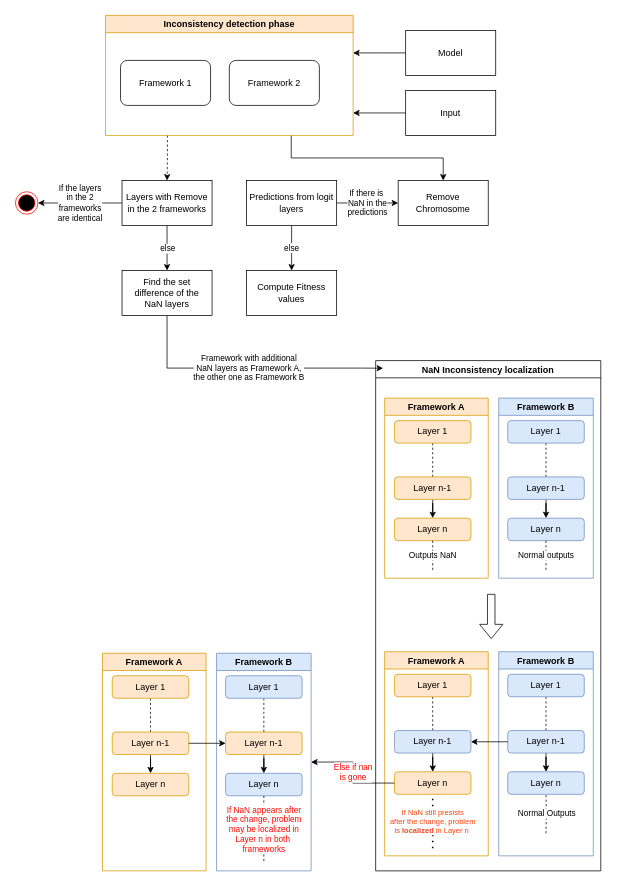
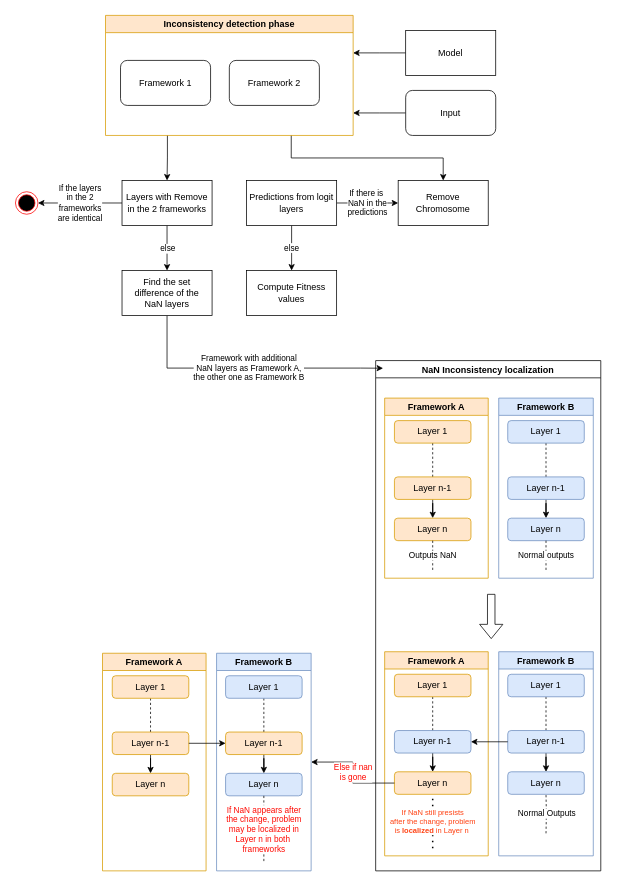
  <mxCell id="0" />
  <mxCell id="1" parent="0" />
  <mxCell id="2" value="NaN Inconsistency localization" style="swimlane;" parent="1" vertex="1"><mxGeometry x="500" y="480" width="300" height="680" as="geometry" /></mxCell>
  <mxCell id="3" value="Framework A" style="swimlane;labelBackgroundColor=none;labelBorderColor=none;fillColor=#ffe6cc;strokeColor=#d79b00;" parent="2" vertex="1"><mxGeometry x="12" y="50" width="138" height="240" as="geometry" /></mxCell>
  <mxCell id="4" style="edgeStyle=orthogonalEdgeStyle;rounded=0;orthogonalLoop=1;jettySize=auto;html=1;entryX=0.5;entryY=0;entryDx=0;entryDy=0;endArrow=none;endFill=0;dashed=1;" parent="3" source="5" target="7" edge="1"><mxGeometry relative="1" as="geometry" /></mxCell>
  <mxCell id="5" value="Layer 1" style="rounded=1;whiteSpace=wrap;html=1;labelBackgroundColor=none;labelBorderColor=none;fillColor=#ffe6cc;strokeColor=#d79b00;" parent="3" vertex="1"><mxGeometry x="13" y="30" width="102" height="30" as="geometry" /></mxCell>
  <mxCell id="6" style="edgeStyle=orthogonalEdgeStyle;rounded=0;orthogonalLoop=1;jettySize=auto;html=1;endArrow=classic;endFill=1;" parent="3" source="7" target="8" edge="1"><mxGeometry relative="1" as="geometry" /></mxCell>
  <mxCell id="7" value="Layer n-1" style="rounded=1;whiteSpace=wrap;html=1;labelBackgroundColor=none;labelBorderColor=none;fillColor=#ffe6cc;strokeColor=#d79b00;" parent="3" vertex="1"><mxGeometry x="13" y="105" width="102" height="30" as="geometry" /></mxCell>
  <mxCell id="8" value="Layer n" style="rounded=1;whiteSpace=wrap;html=1;labelBackgroundColor=none;labelBorderColor=none;fillColor=#ffe6cc;strokeColor=#d79b00;" parent="3" vertex="1"><mxGeometry x="13" y="160" width="102" height="30" as="geometry" /></mxCell>
  <mxCell id="9" value="Framework B" style="swimlane;labelBackgroundColor=none;labelBorderColor=none;fillColor=#dae8fc;strokeColor=#6c8ebf;" parent="2" vertex="1"><mxGeometry x="164" y="50" width="126" height="240" as="geometry" /></mxCell>
  <mxCell id="10" style="edgeStyle=orthogonalEdgeStyle;rounded=0;orthogonalLoop=1;jettySize=auto;html=1;entryX=0.5;entryY=0;entryDx=0;entryDy=0;dashed=1;endArrow=none;endFill=0;" parent="9" source="11" target="13" edge="1"><mxGeometry relative="1" as="geometry" /></mxCell>
  <mxCell id="11" value="Layer 1" style="rounded=1;whiteSpace=wrap;html=1;labelBackgroundColor=none;labelBorderColor=none;fillColor=#dae8fc;strokeColor=#6c8ebf;" parent="9" vertex="1"><mxGeometry x="12" y="30" width="102" height="30" as="geometry" /></mxCell>
  <mxCell id="12" style="edgeStyle=orthogonalEdgeStyle;rounded=0;orthogonalLoop=1;jettySize=auto;html=1;entryX=0.5;entryY=0;entryDx=0;entryDy=0;endArrow=classic;endFill=1;" parent="9" source="13" target="14" edge="1"><mxGeometry relative="1" as="geometry" /></mxCell>
  <mxCell id="13" value="Layer n-1" style="rounded=1;whiteSpace=wrap;html=1;labelBackgroundColor=none;labelBorderColor=none;fillColor=#dae8fc;strokeColor=#6c8ebf;" parent="9" vertex="1"><mxGeometry x="12" y="105" width="102" height="30" as="geometry" /></mxCell>
  <mxCell id="14" value="Layer n" style="rounded=1;whiteSpace=wrap;html=1;labelBackgroundColor=none;labelBorderColor=none;fillColor=#dae8fc;strokeColor=#6c8ebf;" parent="9" vertex="1"><mxGeometry x="12" y="160" width="102" height="30" as="geometry" /></mxCell>
  <mxCell id="15" value="Framework A" style="swimlane;labelBackgroundColor=none;labelBorderColor=none;fillColor=#ffe6cc;strokeColor=#d79b00;" parent="2" vertex="1"><mxGeometry x="12" y="388" width="138" height="272" as="geometry" /></mxCell>
  <mxCell id="16" style="edgeStyle=orthogonalEdgeStyle;rounded=0;orthogonalLoop=1;jettySize=auto;html=1;entryX=0.5;entryY=0;entryDx=0;entryDy=0;endArrow=none;endFill=0;dashed=1;" parent="15" source="17" target="19" edge="1"><mxGeometry relative="1" as="geometry" /></mxCell>
  <mxCell id="17" value="Layer 1" style="rounded=1;whiteSpace=wrap;html=1;labelBackgroundColor=none;labelBorderColor=none;fillColor=#ffe6cc;strokeColor=#d79b00;" parent="15" vertex="1"><mxGeometry x="13" y="30" width="102" height="30" as="geometry" /></mxCell>
  <mxCell id="18" style="edgeStyle=orthogonalEdgeStyle;rounded=0;orthogonalLoop=1;jettySize=auto;html=1;endArrow=classic;endFill=1;" parent="15" source="19" target="20" edge="1"><mxGeometry relative="1" as="geometry" /></mxCell>
  <mxCell id="19" value="Layer n-1" style="rounded=1;whiteSpace=wrap;html=1;labelBackgroundColor=none;labelBorderColor=none;fillColor=#dae8fc;strokeColor=#6c8ebf;" parent="15" vertex="1"><mxGeometry x="13" y="105" width="102" height="30" as="geometry" /></mxCell>
  <mxCell id="20" value="Layer n" style="rounded=1;whiteSpace=wrap;html=1;labelBackgroundColor=none;labelBorderColor=none;fillColor=#ffe6cc;strokeColor=#d79b00;" parent="15" vertex="1"><mxGeometry x="13" y="160" width="102" height="30" as="geometry" /></mxCell>
  <mxCell id="21" value="Framework B" style="swimlane;labelBackgroundColor=none;labelBorderColor=none;fillColor=#dae8fc;strokeColor=#6c8ebf;" parent="2" vertex="1"><mxGeometry x="164" y="388" width="126" height="272" as="geometry" /></mxCell>
  <mxCell id="22" style="edgeStyle=orthogonalEdgeStyle;rounded=0;orthogonalLoop=1;jettySize=auto;html=1;entryX=0.5;entryY=0;entryDx=0;entryDy=0;dashed=1;endArrow=none;endFill=0;" parent="21" source="23" target="25" edge="1"><mxGeometry relative="1" as="geometry" /></mxCell>
  <mxCell id="23" value="Layer 1" style="rounded=1;whiteSpace=wrap;html=1;labelBackgroundColor=none;labelBorderColor=none;fillColor=#dae8fc;strokeColor=#6c8ebf;" parent="21" vertex="1"><mxGeometry x="12" y="30" width="102" height="30" as="geometry" /></mxCell>
  <mxCell id="24" style="edgeStyle=orthogonalEdgeStyle;rounded=0;orthogonalLoop=1;jettySize=auto;html=1;entryX=0.5;entryY=0;entryDx=0;entryDy=0;endArrow=classic;endFill=1;" parent="21" source="25" target="26" edge="1"><mxGeometry relative="1" as="geometry" /></mxCell>
  <mxCell id="25" value="Layer n-1" style="rounded=1;whiteSpace=wrap;html=1;labelBackgroundColor=none;labelBorderColor=none;fillColor=#dae8fc;strokeColor=#6c8ebf;" parent="21" vertex="1"><mxGeometry x="12" y="105" width="102" height="30" as="geometry" /></mxCell>
  <mxCell id="26" value="Layer n" style="rounded=1;whiteSpace=wrap;html=1;labelBackgroundColor=none;labelBorderColor=none;fillColor=#dae8fc;strokeColor=#6c8ebf;" parent="21" vertex="1"><mxGeometry x="12" y="160" width="102" height="30" as="geometry" /></mxCell>
  <mxCell id="27" style="edgeStyle=orthogonalEdgeStyle;rounded=0;orthogonalLoop=1;jettySize=auto;html=1;fontSize=10;endArrow=classic;endFill=1;" parent="2" source="25" target="19" edge="1"><mxGeometry relative="1" as="geometry" /></mxCell>
  <mxCell id="28" value="" style="shape=flexArrow;endArrow=classic;html=1;rounded=0;fontSize=10;" parent="2" edge="1"><mxGeometry width="50" height="50" relative="1" as="geometry"><mxPoint x="154" y="311" as="sourcePoint" /><mxPoint x="154" y="371" as="targetPoint" /></mxGeometry></mxCell>
  <mxCell id="29" value="&lt;font color=&quot;#ff4112&quot;&gt;If NaN still presists&lt;br&gt;after the change, problem&lt;br&gt;is &lt;b&gt;localized&lt;/b&gt; in Layer n&amp;nbsp;&lt;/font&gt;" style="endArrow=none;dashed=1;html=1;dashPattern=1 3;strokeWidth=2;rounded=0;fontSize=10;entryX=0.5;entryY=1;entryDx=0;entryDy=0;" parent="2" target="20" edge="1"><mxGeometry width="50" height="50" relative="1" as="geometry"><mxPoint x="76" y="650" as="sourcePoint" /><mxPoint x="106" y="640" as="targetPoint" /></mxGeometry></mxCell>
  <mxCell id="30" value="Framework A" style="swimlane;labelBackgroundColor=none;labelBorderColor=none;fillColor=#ffe6cc;strokeColor=#d79b00;" vertex="1" parent="2"><mxGeometry x="-364" y="390" width="138" height="290" as="geometry" /></mxCell>
  <mxCell id="31" style="edgeStyle=orthogonalEdgeStyle;rounded=0;orthogonalLoop=1;jettySize=auto;html=1;entryX=0.5;entryY=0;entryDx=0;entryDy=0;endArrow=none;endFill=0;dashed=1;" edge="1" parent="30" source="32" target="34"><mxGeometry relative="1" as="geometry" /></mxCell>
  <mxCell id="32" value="Layer 1" style="rounded=1;whiteSpace=wrap;html=1;labelBackgroundColor=none;labelBorderColor=none;fillColor=#ffe6cc;strokeColor=#d79b00;" vertex="1" parent="30"><mxGeometry x="13" y="30" width="102" height="30" as="geometry" /></mxCell>
  <mxCell id="33" style="edgeStyle=orthogonalEdgeStyle;rounded=0;orthogonalLoop=1;jettySize=auto;html=1;endArrow=classic;endFill=1;" edge="1" parent="30" source="34" target="35"><mxGeometry relative="1" as="geometry" /></mxCell>
  <mxCell id="34" value="Layer n-1" style="rounded=1;whiteSpace=wrap;html=1;labelBackgroundColor=none;labelBorderColor=none;fillColor=#ffe6cc;strokeColor=#d79b00;" vertex="1" parent="30"><mxGeometry x="13" y="105" width="102" height="30" as="geometry" /></mxCell>
  <mxCell id="35" value="Layer n" style="rounded=1;whiteSpace=wrap;html=1;labelBackgroundColor=none;labelBorderColor=none;fillColor=#ffe6cc;strokeColor=#d79b00;" vertex="1" parent="30"><mxGeometry x="13" y="160" width="102" height="30" as="geometry" /></mxCell>
  <mxCell id="36" value="Framework B" style="swimlane;labelBackgroundColor=none;labelBorderColor=none;fillColor=#dae8fc;strokeColor=#6c8ebf;" vertex="1" parent="2"><mxGeometry x="-212" y="390" width="126" height="290" as="geometry" /></mxCell>
  <mxCell id="37" style="edgeStyle=orthogonalEdgeStyle;rounded=0;orthogonalLoop=1;jettySize=auto;html=1;entryX=0.5;entryY=0;entryDx=0;entryDy=0;dashed=1;endArrow=none;endFill=0;" edge="1" parent="36" source="38" target="40"><mxGeometry relative="1" as="geometry" /></mxCell>
  <mxCell id="38" value="Layer 1" style="rounded=1;whiteSpace=wrap;html=1;labelBackgroundColor=none;labelBorderColor=none;fillColor=#dae8fc;strokeColor=#6c8ebf;" vertex="1" parent="36"><mxGeometry x="12" y="30" width="102" height="30" as="geometry" /></mxCell>
  <mxCell id="39" style="edgeStyle=orthogonalEdgeStyle;rounded=0;orthogonalLoop=1;jettySize=auto;html=1;entryX=0.5;entryY=0;entryDx=0;entryDy=0;endArrow=classic;endFill=1;" edge="1" parent="36" source="40" target="41"><mxGeometry relative="1" as="geometry" /></mxCell>
  <mxCell id="40" value="Layer n-1" style="rounded=1;whiteSpace=wrap;html=1;labelBackgroundColor=none;labelBorderColor=none;fillColor=#ffe6cc;strokeColor=#d79b00;" vertex="1" parent="36"><mxGeometry x="12" y="105" width="102" height="30" as="geometry" /></mxCell>
  <mxCell id="41" value="Layer n" style="rounded=1;whiteSpace=wrap;html=1;labelBackgroundColor=none;labelBorderColor=none;fillColor=#dae8fc;strokeColor=#6c8ebf;" vertex="1" parent="36"><mxGeometry x="12" y="160" width="102" height="30" as="geometry" /></mxCell>
  <mxCell id="42" style="edgeStyle=orthogonalEdgeStyle;rounded=0;orthogonalLoop=1;jettySize=auto;html=1;entryX=0;entryY=0.5;entryDx=0;entryDy=0;endArrow=classic;endFill=1;" edge="1" parent="2" source="34" target="40"><mxGeometry relative="1" as="geometry" /></mxCell>
  <mxCell id="43" value="&lt;font color=&quot;#ff0800&quot;&gt;Else if nan&lt;br&gt;is gone&lt;br&gt;&lt;/font&gt;" style="edgeStyle=orthogonalEdgeStyle;rounded=0;orthogonalLoop=1;jettySize=auto;html=1;exitX=0;exitY=0.5;exitDx=0;exitDy=0;entryX=1;entryY=0.5;entryDx=0;entryDy=0;endArrow=classic;endFill=1;" edge="1" parent="2" source="20" target="36"><mxGeometry relative="1" as="geometry" /></mxCell>
- <mxCell id="44" style="edgeStyle=orthogonalEdgeStyle;rounded=0;orthogonalLoop=1;jettySize=auto;html=1;exitX=0.25;exitY=1;exitDx=0;exitDy=0;entryX=0.5;entryY=0;entryDx=0;entryDy=0;dashed=1;" parent="1" source="46" target="56" edge="1"><mxGeometry relative="1" as="geometry"><mxPoint x="223" y="230" as="targetPoint" /></mxGeometry></mxCell>
+ <mxCell id="44" style="edgeStyle=orthogonalEdgeStyle;rounded=0;orthogonalLoop=1;jettySize=auto;html=1;exitX=0.25;exitY=1;exitDx=0;exitDy=0;entryX=0.5;entryY=0;entryDx=0;entryDy=0;" parent="1" source="46" target="56" edge="1"><mxGeometry relative="1" as="geometry"><mxPoint x="223" y="230" as="targetPoint" /></mxGeometry></mxCell>
  <mxCell id="45" style="edgeStyle=orthogonalEdgeStyle;rounded=0;orthogonalLoop=1;jettySize=auto;html=1;exitX=0.75;exitY=1;exitDx=0;exitDy=0;" parent="1" source="46" target="64" edge="1"><mxGeometry relative="1" as="geometry" /></mxCell>
  <mxCell id="46" value="Inconsistency detection phase" style="swimlane;fillColor=#ffe6cc;strokeColor=#d79b00;" parent="1" vertex="1"><mxGeometry x="140" y="20" width="330" height="160" as="geometry" /></mxCell>
  <mxCell id="47" value="Framework 1" style="rounded=1;whiteSpace=wrap;html=1;" parent="46" vertex="1"><mxGeometry x="20" y="60" width="120" height="60" as="geometry" /></mxCell>
  <mxCell id="48" value="Framework 2" style="rounded=1;whiteSpace=wrap;html=1;" parent="46" vertex="1"><mxGeometry x="165" y="60" width="120" height="60" as="geometry" /></mxCell>
  <mxCell id="49" style="edgeStyle=orthogonalEdgeStyle;rounded=0;orthogonalLoop=1;jettySize=auto;html=1;" parent="1" source="50" edge="1"><mxGeometry relative="1" as="geometry"><mxPoint x="470" y="70" as="targetPoint" /></mxGeometry></mxCell>
  <mxCell id="50" value="Model" style="rounded=0;whiteSpace=wrap;html=1;" parent="1" vertex="1"><mxGeometry x="540" y="40" width="120" height="60" as="geometry" /></mxCell>
  <mxCell id="51" style="edgeStyle=orthogonalEdgeStyle;rounded=0;orthogonalLoop=1;jettySize=auto;html=1;" parent="1" source="52" edge="1"><mxGeometry relative="1" as="geometry"><mxPoint x="470" y="150" as="targetPoint" /></mxGeometry></mxCell>
- <mxCell id="52" value="Input" style="rounded=0;whiteSpace=wrap;html=1;" parent="1" vertex="1"><mxGeometry x="540" y="120" width="120" height="60" as="geometry" /></mxCell>
+ <mxCell id="52" value="Input" style="whiteSpace=wrap;html=1;rounded=1;" parent="1" vertex="1"><mxGeometry x="540" y="120" width="120" height="60" as="geometry" /></mxCell>
  <mxCell id="53" value="" style="edgeStyle=orthogonalEdgeStyle;rounded=0;orthogonalLoop=1;jettySize=auto;html=1;entryX=0.5;entryY=0;entryDx=0;entryDy=0;" parent="1" source="56" target="63" edge="1"><mxGeometry relative="1" as="geometry"><mxPoint x="222" y="360" as="targetPoint" /></mxGeometry></mxCell>
  <mxCell id="54" value="else" style="edgeLabel;html=1;align=center;verticalAlign=middle;resizable=0;points=[];" parent="53" vertex="1" connectable="0"><mxGeometry relative="1" as="geometry"><mxPoint as="offset" /></mxGeometry></mxCell>
  <mxCell id="55" value="If the layers&lt;br&gt;in the 2&lt;br&gt;frameworks&lt;br&gt;are identical" style="edgeStyle=orthogonalEdgeStyle;rounded=0;orthogonalLoop=1;jettySize=auto;html=1;entryX=1;entryY=0.5;entryDx=0;entryDy=0;" parent="1" source="56" target="61" edge="1"><mxGeometry relative="1" as="geometry" /></mxCell>
  <mxCell id="56" value="Layers with Remove in the 2 frameworks" style="rounded=0;whiteSpace=wrap;html=1;" parent="1" vertex="1"><mxGeometry x="162" y="240" width="120" height="60" as="geometry" /></mxCell>
  <mxCell id="57" value="else" style="edgeStyle=orthogonalEdgeStyle;rounded=0;orthogonalLoop=1;jettySize=auto;html=1;" parent="1" source="59" target="60" edge="1"><mxGeometry relative="1" as="geometry" /></mxCell>
  <mxCell id="58" value="If there is&amp;nbsp;&lt;br&gt;NaN&amp;nbsp;in the &lt;br&gt;predictions" style="edgeStyle=orthogonalEdgeStyle;rounded=0;orthogonalLoop=1;jettySize=auto;html=1;entryX=0;entryY=0.5;entryDx=0;entryDy=0;" parent="1" source="59" target="64" edge="1"><mxGeometry relative="1" as="geometry"><mxPoint x="530" y="270" as="targetPoint" /></mxGeometry></mxCell>
  <mxCell id="59" value="Predictions from logit layers" style="rounded=0;whiteSpace=wrap;html=1;" parent="1" vertex="1"><mxGeometry x="328" y="240" width="120" height="60" as="geometry" /></mxCell>
  <mxCell id="60" value="Compute Fitness values" style="whiteSpace=wrap;html=1;rounded=0;" parent="1" vertex="1"><mxGeometry x="328" y="360" width="120" height="60" as="geometry" /></mxCell>
  <mxCell id="61" value="" style="ellipse;html=1;shape=endState;fillColor=#000000;strokeColor=#ff0000;labelBackgroundColor=none;labelBorderColor=none;" parent="1" vertex="1"><mxGeometry x="20" y="255" width="30" height="30" as="geometry" /></mxCell>
  <mxCell id="62" value="Framework&amp;nbsp;with additional &lt;br&gt;NaN&amp;nbsp;layers as Framework A,&lt;br&gt;the other one as Framework B" style="edgeStyle=orthogonalEdgeStyle;rounded=0;orthogonalLoop=1;jettySize=auto;html=1;entryX=0.033;entryY=0.015;entryDx=0;entryDy=0;entryPerimeter=0;" parent="1" source="63" target="2" edge="1"><mxGeometry relative="1" as="geometry"><mxPoint x="420" y="490" as="targetPoint" /><Array as="points"><mxPoint x="222" y="490" /><mxPoint x="480" y="490" /></Array></mxGeometry></mxCell>
  <mxCell id="63" value="Find the set difference of the &lt;br&gt;NaN layers" style="rounded=0;whiteSpace=wrap;html=1;labelBackgroundColor=none;labelBorderColor=none;" parent="1" vertex="1"><mxGeometry x="162" y="360" width="120" height="60" as="geometry" /></mxCell>
  <mxCell id="64" value="Remove Chromosome" style="rounded=0;whiteSpace=wrap;html=1;labelBackgroundColor=none;labelBorderColor=none;" parent="1" vertex="1"><mxGeometry x="530" y="240" width="120" height="60" as="geometry" /></mxCell>
  <mxCell id="65" value="Outputs NaN" style="edgeStyle=orthogonalEdgeStyle;rounded=0;orthogonalLoop=1;jettySize=auto;html=1;endArrow=none;endFill=0;dashed=1;exitX=0.5;exitY=1;exitDx=0;exitDy=0;" parent="1" source="8" edge="1"><mxGeometry relative="1" as="geometry"><mxPoint x="576" y="760" as="targetPoint" /><Array as="points" /></mxGeometry></mxCell>
  <mxCell id="66" value="Normal Outputs" style="edgeStyle=orthogonalEdgeStyle;rounded=0;orthogonalLoop=1;jettySize=auto;html=1;dashed=1;endArrow=none;endFill=0;entryX=0.5;entryY=1;entryDx=0;entryDy=0;" parent="1" target="26" edge="1"><mxGeometry relative="1" as="geometry"><mxPoint x="470" y="780" as="targetPoint" /><mxPoint x="727" y="1110" as="sourcePoint" /></mxGeometry></mxCell>
  <mxCell id="67" value="Normal outputs" style="edgeStyle=orthogonalEdgeStyle;rounded=0;orthogonalLoop=1;jettySize=auto;html=1;endArrow=none;endFill=0;dashed=1;" edge="1" parent="1" source="14"><mxGeometry relative="1" as="geometry"><mxPoint x="727" y="760" as="targetPoint" /></mxGeometry></mxCell>
  <mxCell id="68" value="If NaN appears after&lt;br&gt;the change, problem&lt;br&gt;may be localized in&lt;br&gt;Layer n in both&amp;nbsp;&lt;br&gt;frameworks" style="edgeStyle=orthogonalEdgeStyle;rounded=0;orthogonalLoop=1;jettySize=auto;html=1;fontColor=#FF0800;endArrow=none;endFill=0;dashed=1;" edge="1" parent="1" source="41"><mxGeometry relative="1" as="geometry"><mxPoint x="351" y="1150" as="targetPoint" /></mxGeometry></mxCell>
